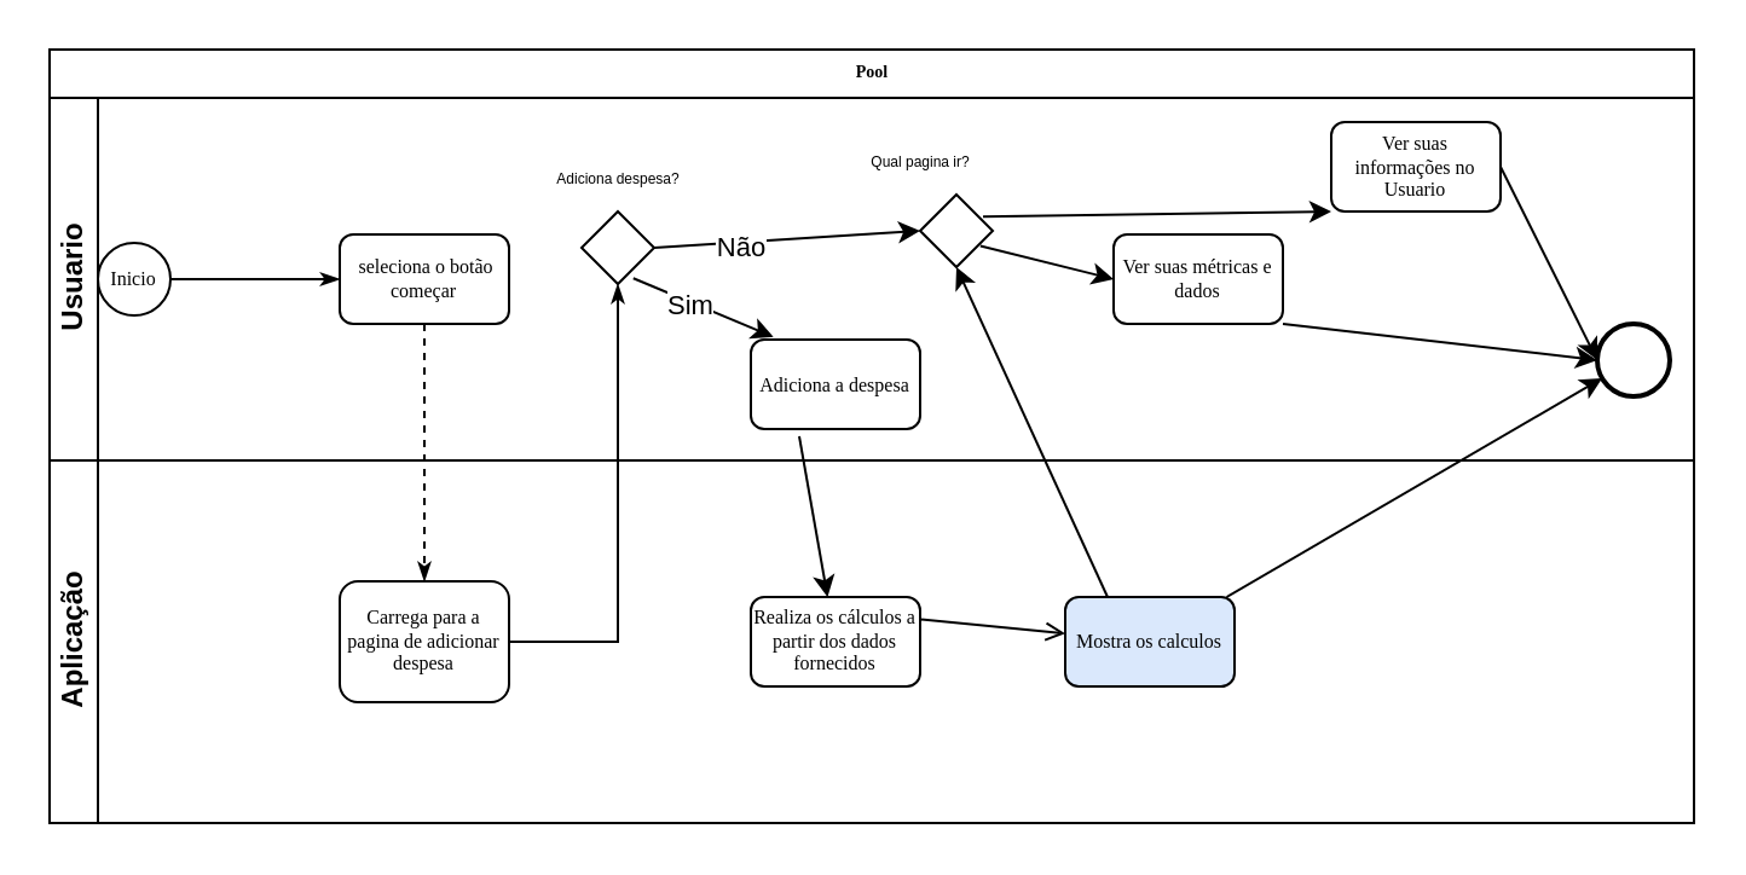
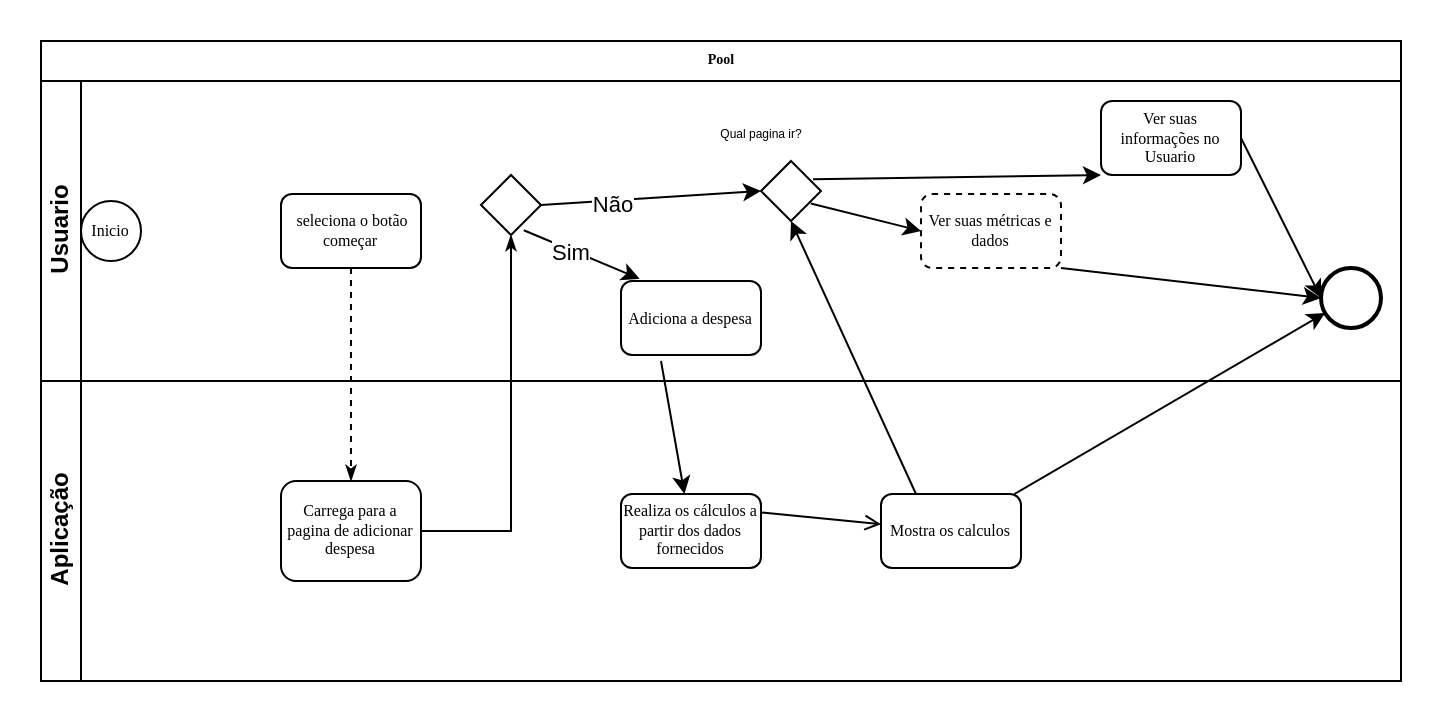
  <mxCell id="0" />
  <mxCell id="1" parent="0" />
  <mxCell id="2" value="Pool" style="swimlane;html=1;childLayout=stackLayout;horizontal=1;startSize=20;horizontalStack=0;rounded=0;shadow=0;labelBackgroundColor=none;strokeWidth=1;fontFamily=Verdana;fontSize=7;align=center;" parent="1" vertex="1"><mxGeometry x="20" y="20" width="680" height="320" as="geometry" /></mxCell>
  <mxCell id="3" value="Usuario" style="swimlane;html=1;startSize=20;horizontal=0;" parent="2" vertex="1"><mxGeometry y="20" width="680" height="150" as="geometry" /></mxCell>
- <mxCell id="4" style="edgeStyle=orthogonalEdgeStyle;rounded=0;html=1;labelBackgroundColor=none;startArrow=none;startFill=0;startSize=5;endArrow=classicThin;endFill=1;endSize=5;jettySize=auto;orthogonalLoop=1;strokeWidth=1;fontFamily=Verdana;fontSize=8" parent="3" source="5" target="6" edge="1"><mxGeometry relative="1" as="geometry" /></mxCell>
  <mxCell id="5" value="Inicio" style="ellipse;whiteSpace=wrap;html=1;rounded=0;shadow=0;labelBackgroundColor=none;strokeWidth=1;fontFamily=Verdana;fontSize=8;align=center;" parent="3" vertex="1"><mxGeometry x="20" y="60" width="30" height="30" as="geometry" /></mxCell>
  <mxCell id="6" value="&amp;nbsp;seleciona o botão começar" style="rounded=1;whiteSpace=wrap;html=1;shadow=0;labelBackgroundColor=none;strokeWidth=1;fontFamily=Verdana;fontSize=8;align=center;" parent="3" vertex="1"><mxGeometry x="120" y="56.5" width="70" height="37" as="geometry" /></mxCell>
  <mxCell id="7" value="Adiciona a despesa" style="rounded=1;whiteSpace=wrap;html=1;shadow=0;labelBackgroundColor=none;strokeWidth=1;fontFamily=Verdana;fontSize=8;align=center;" parent="3" vertex="1"><mxGeometry x="290" y="100.0" width="70" height="37" as="geometry" /></mxCell>
  <mxCell id="8" value="" style="ellipse;whiteSpace=wrap;html=1;rounded=0;shadow=0;labelBackgroundColor=none;strokeWidth=2;fontFamily=Verdana;fontSize=8;align=center;" parent="3" vertex="1"><mxGeometry x="640" y="93.5" width="30" height="30" as="geometry" /></mxCell>
  <mxCell id="9" value="" style="strokeWidth=1;html=1;shape=mxgraph.flowchart.decision;whiteSpace=wrap;rounded=1;shadow=0;labelBackgroundColor=none;fontFamily=Verdana;fontSize=8;align=center;" parent="3" vertex="1"><mxGeometry x="220" y="47" width="30" height="30" as="geometry" /></mxCell>
- <mxCell id="10" value="&lt;font style=&quot;font-size: 6px;&quot;&gt;Adiciona despesa?&lt;/font&gt;" style="text;html=1;align=center;verticalAlign=middle;resizable=0;points=[];autosize=1;strokeColor=none;fillColor=none;" vertex="1" parent="3"><mxGeometry x="200" y="17" width="70" height="30" as="geometry" /></mxCell>
  <mxCell id="11" value="" style="endArrow=classic;html=1;rounded=0;entryX=0;entryY=0.5;entryDx=0;entryDy=0;exitX=1;exitY=0.5;exitDx=0;exitDy=0;exitPerimeter=0;entryPerimeter=0;" edge="1" parent="3" source="9" target="13"><mxGeometry width="50" height="50" relative="1" as="geometry"><mxPoint x="310" y="120" as="sourcePoint" /><mxPoint x="430" y="70.5" as="targetPoint" /></mxGeometry></mxCell>
  <mxCell id="12" value="Não" style="edgeLabel;html=1;align=center;verticalAlign=middle;resizable=0;points=[];" vertex="1" connectable="0" parent="11"><mxGeometry x="-0.371" y="-2" relative="1" as="geometry"><mxPoint as="offset" /></mxGeometry></mxCell>
  <mxCell id="13" value="" style="strokeWidth=1;html=1;shape=mxgraph.flowchart.decision;whiteSpace=wrap;rounded=1;shadow=0;labelBackgroundColor=none;fontFamily=Verdana;fontSize=8;align=center;" vertex="1" parent="3"><mxGeometry x="360" y="40" width="30" height="30" as="geometry" /></mxCell>
  <mxCell id="14" value="&lt;font style=&quot;font-size: 6px;&quot;&gt;Qual pagina ir?&lt;/font&gt;" style="text;html=1;align=center;verticalAlign=middle;resizable=0;points=[];autosize=1;strokeColor=none;fillColor=none;" vertex="1" parent="3"><mxGeometry x="330" y="10" width="60" height="30" as="geometry" /></mxCell>
- <mxCell id="15" value="Ver suas métricas e dados" style="rounded=1;whiteSpace=wrap;html=1;shadow=0;labelBackgroundColor=none;strokeWidth=1;fontFamily=Verdana;fontSize=8;align=center;" vertex="1" parent="3"><mxGeometry x="440" y="56.5" width="70" height="37" as="geometry" /></mxCell>
+ <mxCell id="15" value="Ver suas métricas e dados" style="rounded=1;whiteSpace=wrap;html=1;shadow=0;labelBackgroundColor=none;strokeWidth=1;fontFamily=Verdana;fontSize=8;align=center;dashed=1;" vertex="1" parent="3"><mxGeometry x="440" y="56.5" width="70" height="37" as="geometry" /></mxCell>
  <mxCell id="16" value="Ver suas informações no Usuario" style="rounded=1;whiteSpace=wrap;html=1;shadow=0;labelBackgroundColor=none;strokeWidth=1;fontFamily=Verdana;fontSize=8;align=center;" vertex="1" parent="3"><mxGeometry x="530" y="10.0" width="70" height="37" as="geometry" /></mxCell>
  <mxCell id="17" value="" style="endArrow=classic;html=1;rounded=0;entryX=0;entryY=1;entryDx=0;entryDy=0;exitX=0.867;exitY=0.303;exitDx=0;exitDy=0;exitPerimeter=0;" edge="1" parent="3" source="13" target="16"><mxGeometry width="50" height="50" relative="1" as="geometry"><mxPoint x="240" y="103.5" as="sourcePoint" /><mxPoint x="290" y="53.5" as="targetPoint" /></mxGeometry></mxCell>
  <mxCell id="18" value="" style="endArrow=classic;html=1;rounded=0;entryX=0;entryY=0.5;entryDx=0;entryDy=0;exitX=0.83;exitY=0.707;exitDx=0;exitDy=0;exitPerimeter=0;" edge="1" parent="3" source="13" target="15"><mxGeometry width="50" height="50" relative="1" as="geometry"><mxPoint x="240" y="103.5" as="sourcePoint" /><mxPoint x="290" y="53.5" as="targetPoint" /></mxGeometry></mxCell>
  <mxCell id="19" value="" style="endArrow=classic;html=1;rounded=0;exitX=0.713;exitY=0.921;exitDx=0;exitDy=0;exitPerimeter=0;entryX=0.133;entryY=-0.03;entryDx=0;entryDy=0;entryPerimeter=0;" edge="1" parent="3" source="9" target="7"><mxGeometry width="50" height="50" relative="1" as="geometry"><mxPoint x="310" y="130" as="sourcePoint" /><mxPoint x="360" y="80" as="targetPoint" /></mxGeometry></mxCell>
  <mxCell id="20" value="Sim" style="edgeLabel;html=1;align=center;verticalAlign=middle;resizable=0;points=[];" vertex="1" connectable="0" parent="19"><mxGeometry x="-0.205" y="-1" relative="1" as="geometry"><mxPoint as="offset" /></mxGeometry></mxCell>
  <mxCell id="21" value="" style="endArrow=classic;html=1;rounded=0;entryX=0;entryY=0.5;entryDx=0;entryDy=0;exitX=1;exitY=0.5;exitDx=0;exitDy=0;" edge="1" parent="3" source="16" target="8"><mxGeometry width="50" height="50" relative="1" as="geometry"><mxPoint x="310" y="130" as="sourcePoint" /><mxPoint x="360" y="80" as="targetPoint" /></mxGeometry></mxCell>
  <mxCell id="22" value="" style="endArrow=classic;html=1;rounded=0;entryX=0;entryY=0.5;entryDx=0;entryDy=0;exitX=1;exitY=1;exitDx=0;exitDy=0;" edge="1" parent="3" source="15" target="8"><mxGeometry width="50" height="50" relative="1" as="geometry"><mxPoint x="310" y="130" as="sourcePoint" /><mxPoint x="360" y="80" as="targetPoint" /></mxGeometry></mxCell>
  <mxCell id="23" value="Aplicação" style="swimlane;html=1;startSize=20;horizontal=0;" parent="2" vertex="1"><mxGeometry y="170" width="680" height="150" as="geometry" /></mxCell>
  <mxCell id="24" value="Carrega para a pagina de adicionar despesa" style="rounded=1;whiteSpace=wrap;html=1;shadow=0;labelBackgroundColor=none;strokeWidth=1;fontFamily=Verdana;fontSize=8;align=center;" parent="23" vertex="1"><mxGeometry x="120" y="50" width="70" height="50" as="geometry" /></mxCell>
  <mxCell id="25" value="Realiza os cálculos a partir dos dados fornecidos" style="rounded=1;whiteSpace=wrap;html=1;shadow=0;labelBackgroundColor=none;strokeWidth=1;fontFamily=Verdana;fontSize=8;align=center;" vertex="1" parent="23"><mxGeometry x="290" y="56.5" width="70" height="37" as="geometry" /></mxCell>
- <mxCell id="26" value="Mostra os calculos" style="rounded=1;whiteSpace=wrap;html=1;shadow=0;labelBackgroundColor=none;strokeWidth=1;fontFamily=Verdana;fontSize=8;align=center;fillColor=#dae8fc;" vertex="1" parent="23"><mxGeometry x="420" y="56.5" width="70" height="37" as="geometry" /></mxCell>
+ <mxCell id="26" value="Mostra os calculos" style="rounded=1;whiteSpace=wrap;html=1;shadow=0;labelBackgroundColor=none;strokeWidth=1;fontFamily=Verdana;fontSize=8;align=center;" vertex="1" parent="23"><mxGeometry x="420" y="56.5" width="70" height="37" as="geometry" /></mxCell>
  <mxCell id="27" value="" style="endArrow=open;html=1;rounded=0;exitX=1;exitY=0.25;exitDx=0;exitDy=0;" edge="1" parent="23" source="25" target="26"><mxGeometry width="50" height="50" relative="1" as="geometry"><mxPoint x="310" y="-20" as="sourcePoint" /><mxPoint x="360" y="-70" as="targetPoint" /></mxGeometry></mxCell>
  <mxCell id="28" style="edgeStyle=orthogonalEdgeStyle;rounded=0;html=1;labelBackgroundColor=none;startArrow=none;startFill=0;startSize=5;endArrow=classicThin;endFill=1;endSize=5;jettySize=auto;orthogonalLoop=1;strokeWidth=1;fontFamily=Verdana;fontSize=8;dashed=1;" parent="2" source="6" target="24" edge="1"><mxGeometry relative="1" as="geometry" /></mxCell>
  <mxCell id="29" style="edgeStyle=orthogonalEdgeStyle;rounded=0;html=1;labelBackgroundColor=none;startArrow=none;startFill=0;startSize=5;endArrow=classicThin;endFill=1;endSize=5;jettySize=auto;orthogonalLoop=1;strokeWidth=1;fontFamily=Verdana;fontSize=8" parent="2" source="24" target="9" edge="1"><mxGeometry relative="1" as="geometry" /></mxCell>
  <mxCell id="30" value="" style="endArrow=classic;html=1;rounded=0;exitX=0.25;exitY=0;exitDx=0;exitDy=0;entryX=0.5;entryY=1;entryDx=0;entryDy=0;entryPerimeter=0;" edge="1" parent="2" source="26" target="13"><mxGeometry width="50" height="50" relative="1" as="geometry"><mxPoint x="310" y="150" as="sourcePoint" /><mxPoint x="360" y="100" as="targetPoint" /></mxGeometry></mxCell>
  <mxCell id="31" value="" style="endArrow=classic;html=1;rounded=0;" edge="1" parent="2" source="26" target="8"><mxGeometry width="50" height="50" relative="1" as="geometry"><mxPoint x="310" y="150" as="sourcePoint" /><mxPoint x="360" y="100" as="targetPoint" /></mxGeometry></mxCell>
  <mxCell id="32" value="" style="endArrow=classic;html=1;rounded=0;" edge="1" parent="1" target="25"><mxGeometry width="50" height="50" relative="1" as="geometry"><mxPoint x="330" y="180" as="sourcePoint" /><mxPoint x="380" y="120" as="targetPoint" /></mxGeometry></mxCell>
